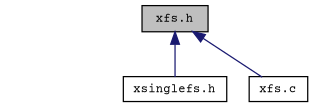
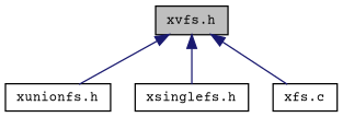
  digraph {
    fontname="Courier Prime"
    node [color=black fillcolor=white fontname="Courier Prime" fontsize=10 shape=record style=filled]
    edge [color=midnightblue dir=back fontname="Courier Prime" fontsize=10 labelfontname=Helvetica labelfontsize=10 style=solid]
-   n1 [fillcolor=grey75 fontcolor=black height=0.2 label="xfs.h" width=0.4]
+   n1 [fillcolor=grey75 fontcolor=black height=0.2 label="xvfs.h" width=0.4]
+   n2 [height=0.2 label="xunionfs.h" width=0.4]
    n3 [height=0.2 label="xsinglefs.h" width=0.4]
    n4 [height=0.2 label="xfs.c" width=0.4]
+   n1 -> n2
    n1 -> n3
    n1 -> n4
  }
